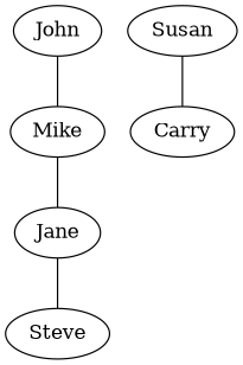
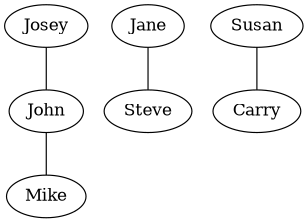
  graph {
    Mike
    Jane
    Steve
    Susan
    Carry
+   Josey
    John
-   Mike -- Jane
    Jane -- Steve
    Susan -- Carry
+   Josey -- John
    John -- Mike
  }
